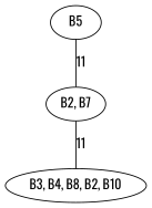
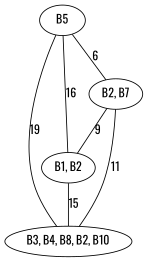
  graph {
    fontname=Oswald
    node [fontname=Oswald]
    edge [fontname=Oswald]
    n1 [label="B3, B4, B8, B2, B10"]
+   "B1, B2"
    B5
    n4 [label="B2, B7"]
-   B5 -- n4 [label=11]
+   "B1, B2" -- n1 [label=15]
+   B5 -- n1 [label=19]
+   B5 -- "B1, B2" [label=16]
+   B5 -- n4 [label=6]
    n4 -- n1 [label=11]
+   n4 -- "B1, B2" [label=9]
  }
